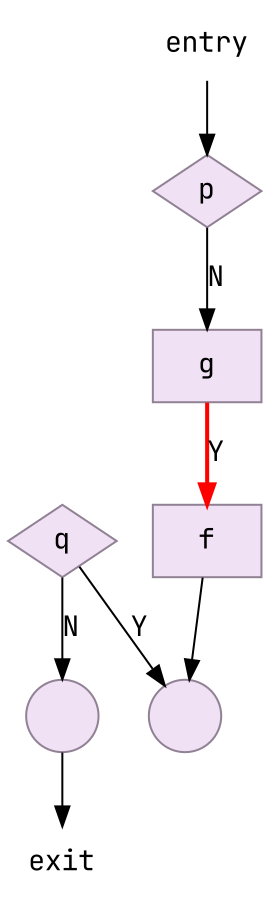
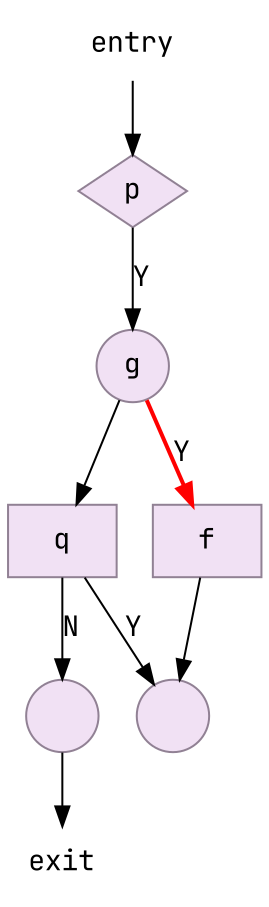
  digraph {
    fontname="JetBrains Mono"
    node [color="#918194" fillcolor="#f1e1f4" fontname="JetBrains Mono" shape=box style=filled]
    edge [color=black fontname="JetBrains Mono"]
-   n1 [label=g]
-   n2 [label=q shape=diamond]
+   n1 [label=g shape=circle]
+   n2 [label=q]
    n3 [label=f]
    n4 [filllcolor=yellow label=" " shape=circle]
    n5 [filllcolor=yellow label=" " shape=circle]
    n6 [label=p shape=diamond]
    n7 [fillcolor=white label=exit shape=plaintext]
    n8 [fillcolor=white label=entry shape=plaintext]
+   n1 -> n2
    n1 -> n3 [color=red label=Y style=bold]
    n2 -> n4 [label=N]
    n2 -> n5 [label=Y]
    n3 -> n5
    n4 -> n7
-   n6 -> n1 [label=N]
+   n6 -> n1 [label=Y]
    n8 -> n6
  }
